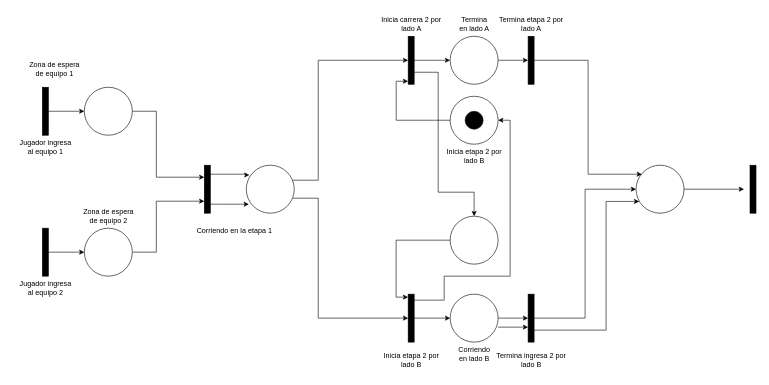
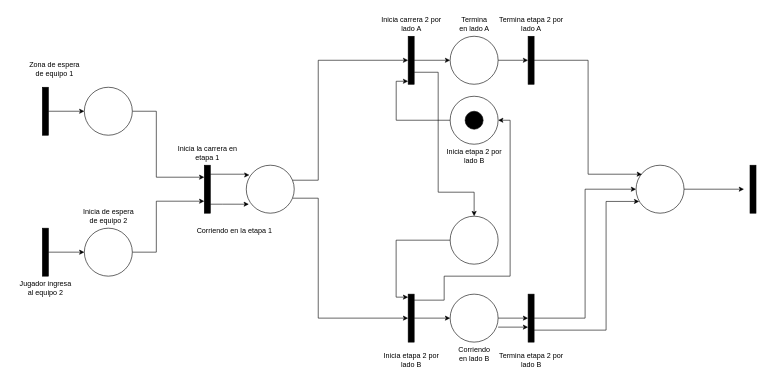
  <mxCell id="0" />
  <mxCell id="1" parent="0" />
  <mxCell id="2" value="" style="edgeStyle=orthogonalEdgeStyle;rounded=0;orthogonalLoop=1;jettySize=auto;html=1;curved=0;" edge="1" parent="1" source="3" target="5"><mxGeometry relative="1" as="geometry" /></mxCell>
  <mxCell id="3" value="" style="html=1;points=[[0,0,0,0,5],[0,1,0,0,-5],[1,0,0,0,5],[1,1,0,0,-5]];perimeter=orthogonalPerimeter;outlineConnect=0;targetShapes=umlLifeline;portConstraint=eastwest;newEdgeStyle={&quot;curved&quot;:0,&quot;rounded&quot;:0};fillColor=#000000;" vertex="1" parent="1"><mxGeometry x="70" y="145" width="10" height="80" as="geometry" /></mxCell>
  <mxCell id="4" style="edgeStyle=orthogonalEdgeStyle;rounded=0;orthogonalLoop=1;jettySize=auto;html=1;" edge="1" parent="1" source="5" target="12"><mxGeometry relative="1" as="geometry"><Array as="points"><mxPoint x="260" y="185" /><mxPoint x="260" y="295" /></Array></mxGeometry></mxCell>
  <mxCell id="5" value="" style="ellipse;whiteSpace=wrap;html=1;aspect=fixed;" vertex="1" parent="1"><mxGeometry x="140" y="145" width="80" height="80" as="geometry" /></mxCell>
  <mxCell id="6" value="" style="edgeStyle=orthogonalEdgeStyle;rounded=0;orthogonalLoop=1;jettySize=auto;html=1;curved=0;" edge="1" parent="1" source="7" target="9"><mxGeometry relative="1" as="geometry" /></mxCell>
  <mxCell id="7" value="" style="html=1;points=[[0,0,0,0,5],[0,1,0,0,-5],[1,0,0,0,5],[1,1,0,0,-5]];perimeter=orthogonalPerimeter;outlineConnect=0;targetShapes=umlLifeline;portConstraint=eastwest;newEdgeStyle={&quot;curved&quot;:0,&quot;rounded&quot;:0};fillColor=#000000;" vertex="1" parent="1"><mxGeometry x="70" y="380" width="10" height="80" as="geometry" /></mxCell>
  <mxCell id="8" style="edgeStyle=orthogonalEdgeStyle;rounded=0;orthogonalLoop=1;jettySize=auto;html=1;" edge="1" parent="1" source="9" target="12"><mxGeometry relative="1" as="geometry"><Array as="points"><mxPoint x="260" y="420" /><mxPoint x="260" y="335" /></Array></mxGeometry></mxCell>
  <mxCell id="9" value="" style="ellipse;whiteSpace=wrap;html=1;aspect=fixed;" vertex="1" parent="1"><mxGeometry x="140" y="380" width="80" height="80" as="geometry" /></mxCell>
  <mxCell id="10" style="edgeStyle=orthogonalEdgeStyle;rounded=0;orthogonalLoop=1;jettySize=auto;html=1;curved=0;entryX=0.065;entryY=0.204;entryDx=0;entryDy=0;entryPerimeter=0;" edge="1" parent="1" source="12" target="34"><mxGeometry relative="1" as="geometry"><Array as="points"><mxPoint x="410" y="290" /><mxPoint x="410" y="291" /></Array></mxGeometry></mxCell>
  <mxCell id="11" style="edgeStyle=orthogonalEdgeStyle;rounded=0;orthogonalLoop=1;jettySize=auto;html=1;curved=0;entryX=0.054;entryY=0.813;entryDx=0;entryDy=0;entryPerimeter=0;" edge="1" parent="1" source="12" target="34"><mxGeometry relative="1" as="geometry"><Array as="points"><mxPoint x="370" y="340" /><mxPoint x="370" y="340" /></Array></mxGeometry></mxCell>
  <mxCell id="12" value="" style="html=1;points=[[0,0,0,0,5],[0,1,0,0,-5],[1,0,0,0,5],[1,1,0,0,-5]];perimeter=orthogonalPerimeter;outlineConnect=0;targetShapes=umlLifeline;portConstraint=eastwest;newEdgeStyle={&quot;curved&quot;:0,&quot;rounded&quot;:0};fillColor=#000000;" vertex="1" parent="1"><mxGeometry x="340" y="275" width="10" height="80" as="geometry" /></mxCell>
  <mxCell id="13" value="" style="edgeStyle=orthogonalEdgeStyle;rounded=0;orthogonalLoop=1;jettySize=auto;html=1;curved=0;" edge="1" parent="1" source="15" target="17"><mxGeometry relative="1" as="geometry" /></mxCell>
  <mxCell id="14" style="edgeStyle=orthogonalEdgeStyle;rounded=0;orthogonalLoop=1;jettySize=auto;html=1;curved=0;entryX=0.5;entryY=0;entryDx=0;entryDy=0;" edge="1" parent="1" source="15" target="29"><mxGeometry relative="1" as="geometry"><Array as="points"><mxPoint x="730" y="120" /><mxPoint x="730" y="320" /><mxPoint x="790" y="320" /></Array></mxGeometry></mxCell>
  <mxCell id="15" value="" style="html=1;points=[[0,0,0,0,5],[0,1,0,0,-5],[1,0,0,0,5],[1,1,0,0,-5]];perimeter=orthogonalPerimeter;outlineConnect=0;targetShapes=umlLifeline;portConstraint=eastwest;newEdgeStyle={&quot;curved&quot;:0,&quot;rounded&quot;:0};fillColor=#000000;" vertex="1" parent="1"><mxGeometry x="679.96" y="60" width="10" height="80" as="geometry" /></mxCell>
  <mxCell id="16" value="" style="edgeStyle=orthogonalEdgeStyle;rounded=0;orthogonalLoop=1;jettySize=auto;html=1;" edge="1" parent="1" source="17" target="18"><mxGeometry relative="1" as="geometry" /></mxCell>
  <mxCell id="17" value="" style="ellipse;whiteSpace=wrap;html=1;aspect=fixed;" vertex="1" parent="1"><mxGeometry x="749.96" y="60" width="80" height="80" as="geometry" /></mxCell>
  <mxCell id="18" value="" style="html=1;points=[[0,0,0,0,5],[0,1,0,0,-5],[1,0,0,0,5],[1,1,0,0,-5]];perimeter=orthogonalPerimeter;outlineConnect=0;targetShapes=umlLifeline;portConstraint=eastwest;newEdgeStyle={&quot;curved&quot;:0,&quot;rounded&quot;:0};fillColor=#000000;" vertex="1" parent="1"><mxGeometry x="879.96" y="60" width="10" height="80" as="geometry" /></mxCell>
  <mxCell id="19" value="" style="ellipse;whiteSpace=wrap;html=1;aspect=fixed;" vertex="1" parent="1"><mxGeometry x="749.96" y="160" width="80" height="80" as="geometry" /></mxCell>
  <mxCell id="20" value="" style="ellipse;whiteSpace=wrap;html=1;aspect=fixed;fillColor=#000000;" vertex="1" parent="1"><mxGeometry x="774.96" y="185" width="30" height="30" as="geometry" /></mxCell>
  <mxCell id="21" style="edgeStyle=orthogonalEdgeStyle;rounded=0;orthogonalLoop=1;jettySize=auto;html=1;entryX=0;entryY=1;entryDx=0;entryDy=-5;entryPerimeter=0;" edge="1" parent="1" source="19" target="15"><mxGeometry relative="1" as="geometry"><Array as="points"><mxPoint x="659.96" y="200" /><mxPoint x="659.96" y="135" /></Array></mxGeometry></mxCell>
  <mxCell id="22" value="" style="edgeStyle=orthogonalEdgeStyle;rounded=0;orthogonalLoop=1;jettySize=auto;html=1;curved=0;" edge="1" parent="1" source="24" target="26"><mxGeometry relative="1" as="geometry" /></mxCell>
  <mxCell id="23" style="edgeStyle=orthogonalEdgeStyle;rounded=0;orthogonalLoop=1;jettySize=auto;html=1;curved=0;entryX=1;entryY=0.5;entryDx=0;entryDy=0;" edge="1" parent="1" source="24" target="19"><mxGeometry relative="1" as="geometry"><Array as="points"><mxPoint x="740" y="500" /><mxPoint x="740" y="460" /><mxPoint x="850" y="460" /><mxPoint x="850" y="200" /></Array></mxGeometry></mxCell>
  <mxCell id="24" value="" style="html=1;points=[[0,0,0,0,5],[0,1,0,0,-5],[1,0,0,0,5],[1,1,0,0,-5]];perimeter=orthogonalPerimeter;outlineConnect=0;targetShapes=umlLifeline;portConstraint=eastwest;newEdgeStyle={&quot;curved&quot;:0,&quot;rounded&quot;:0};fillColor=#000000;" vertex="1" parent="1"><mxGeometry x="679.96" y="490" width="10" height="80" as="geometry" /></mxCell>
  <mxCell id="25" value="" style="edgeStyle=orthogonalEdgeStyle;rounded=0;orthogonalLoop=1;jettySize=auto;html=1;" edge="1" parent="1" source="26" target="28"><mxGeometry relative="1" as="geometry" /></mxCell>
  <mxCell id="26" value="" style="ellipse;whiteSpace=wrap;html=1;aspect=fixed;" vertex="1" parent="1"><mxGeometry x="749.96" y="490" width="80" height="80" as="geometry" /></mxCell>
  <mxCell id="27" style="edgeStyle=orthogonalEdgeStyle;rounded=0;orthogonalLoop=1;jettySize=auto;html=1;curved=0;entryX=0;entryY=0.5;entryDx=0;entryDy=0;" edge="1" parent="1" source="28" target="36"><mxGeometry relative="1" as="geometry" /></mxCell>
  <mxCell id="28" value="" style="html=1;points=[[0,0,0,0,5],[0,1,0,0,-5],[1,0,0,0,5],[1,1,0,0,-5]];perimeter=orthogonalPerimeter;outlineConnect=0;targetShapes=umlLifeline;portConstraint=eastwest;newEdgeStyle={&quot;curved&quot;:0,&quot;rounded&quot;:0};fillColor=#000000;" vertex="1" parent="1"><mxGeometry x="879.96" y="490" width="10" height="80" as="geometry" /></mxCell>
  <mxCell id="29" value="" style="ellipse;whiteSpace=wrap;html=1;aspect=fixed;" vertex="1" parent="1"><mxGeometry x="749.96" y="360" width="80" height="80" as="geometry" /></mxCell>
  <mxCell id="30" style="edgeStyle=orthogonalEdgeStyle;rounded=0;orthogonalLoop=1;jettySize=auto;html=1;entryX=0;entryY=0;entryDx=0;entryDy=5;entryPerimeter=0;" edge="1" parent="1" source="29" target="24"><mxGeometry relative="1" as="geometry"><Array as="points"><mxPoint x="659.91" y="400" /><mxPoint x="659.91" y="495" /></Array></mxGeometry></mxCell>
  <mxCell id="31" value="" style="edgeStyle=orthogonalEdgeStyle;rounded=0;orthogonalLoop=1;jettySize=auto;html=1;" edge="1" parent="1"><mxGeometry relative="1" as="geometry"><mxPoint x="829.96" y="545" as="sourcePoint" /><mxPoint x="879.96" y="545" as="targetPoint" /></mxGeometry></mxCell>
  <mxCell id="32" style="edgeStyle=orthogonalEdgeStyle;rounded=0;orthogonalLoop=1;jettySize=auto;html=1;" edge="1" parent="1" source="34" target="15"><mxGeometry relative="1" as="geometry"><Array as="points"><mxPoint x="530" y="300" /><mxPoint x="530" y="100" /></Array></mxGeometry></mxCell>
  <mxCell id="33" style="edgeStyle=orthogonalEdgeStyle;rounded=0;orthogonalLoop=1;jettySize=auto;html=1;" edge="1" parent="1" source="34" target="24"><mxGeometry relative="1" as="geometry"><Array as="points"><mxPoint x="530" y="330" /><mxPoint x="530" y="530" /></Array></mxGeometry></mxCell>
  <mxCell id="34" value="" style="ellipse;whiteSpace=wrap;html=1;aspect=fixed;" vertex="1" parent="1"><mxGeometry x="410" y="275" width="80" height="80" as="geometry" /></mxCell>
  <mxCell id="35" style="edgeStyle=orthogonalEdgeStyle;rounded=0;orthogonalLoop=1;jettySize=auto;html=1;entryX=0;entryY=0.5;entryDx=0;entryDy=0;" edge="1" parent="1" source="36"><mxGeometry relative="1" as="geometry"><mxPoint x="1240" y="315" as="targetPoint" /></mxGeometry></mxCell>
  <mxCell id="36" value="" style="ellipse;whiteSpace=wrap;html=1;aspect=fixed;" vertex="1" parent="1"><mxGeometry x="1060" y="275" width="80" height="80" as="geometry" /></mxCell>
  <mxCell id="37" style="edgeStyle=orthogonalEdgeStyle;rounded=0;orthogonalLoop=1;jettySize=auto;html=1;curved=0;entryX=0.065;entryY=0.755;entryDx=0;entryDy=0;entryPerimeter=0;" edge="1" parent="1" source="28" target="36"><mxGeometry relative="1" as="geometry"><Array as="points"><mxPoint x="1010" y="550" /><mxPoint x="1010" y="335" /></Array></mxGeometry></mxCell>
  <mxCell id="38" style="edgeStyle=orthogonalEdgeStyle;rounded=0;orthogonalLoop=1;jettySize=auto;html=1;curved=0;entryX=0.122;entryY=0.192;entryDx=0;entryDy=0;entryPerimeter=0;" edge="1" parent="1" source="18" target="36"><mxGeometry relative="1" as="geometry"><Array as="points"><mxPoint x="980" y="100" /><mxPoint x="980" y="290" /><mxPoint x="1063" y="290" /></Array></mxGeometry></mxCell>
  <mxCell id="39" value="" style="html=1;points=[[0,0,0,0,5],[0,1,0,0,-5],[1,0,0,0,5],[1,1,0,0,-5]];perimeter=orthogonalPerimeter;outlineConnect=0;targetShapes=umlLifeline;portConstraint=eastwest;newEdgeStyle={&quot;curved&quot;:0,&quot;rounded&quot;:0};fillColor=#000000;" vertex="1" parent="1"><mxGeometry x="1250" y="275" width="10" height="80" as="geometry" /></mxCell>
  <mxCell id="40" value="&lt;div&gt;Jugador ingresa&lt;/div&gt;&lt;div&gt;al equipo 2&lt;br&gt;&lt;/div&gt;" style="text;html=1;align=center;verticalAlign=middle;resizable=0;points=[];autosize=1;strokeColor=none;fillColor=none;" vertex="1" parent="1"><mxGeometry x="20" y="460" width="110" height="40" as="geometry" /></mxCell>
- <mxCell id="41" value="&lt;div&gt;Jugador ingresa&lt;/div&gt;&lt;div&gt;al equipo 1&lt;br&gt;&lt;/div&gt;" style="text;html=1;align=center;verticalAlign=middle;resizable=0;points=[];autosize=1;strokeColor=none;fillColor=none;" vertex="1" parent="1"><mxGeometry x="20" y="225" width="110" height="40" as="geometry" /></mxCell>
  <mxCell id="42" value="&lt;div&gt;Zona de espera&lt;/div&gt;&lt;div&gt;de equipo 1&lt;br&gt;&lt;/div&gt;" style="text;html=1;align=center;verticalAlign=middle;resizable=0;points=[];autosize=1;strokeColor=none;fillColor=none;" vertex="1" parent="1"><mxGeometry x="35" y="95" width="110" height="40" as="geometry" /></mxCell>
- <mxCell id="43" value="&lt;div&gt;Zona de espera&lt;/div&gt;&lt;div&gt;de equipo 2&lt;br&gt;&lt;/div&gt;" style="text;html=1;align=center;verticalAlign=middle;resizable=0;points=[];autosize=1;strokeColor=none;fillColor=none;" vertex="1" parent="1"><mxGeometry x="125" y="340" width="110" height="40" as="geometry" /></mxCell>
+ <mxCell id="43" value="&lt;div&gt;Inicia de espera&lt;/div&gt;&lt;div&gt;de equipo 2&lt;br&gt;&lt;/div&gt;" style="text;html=1;align=center;verticalAlign=middle;resizable=0;points=[];autosize=1;strokeColor=none;fillColor=none;" vertex="1" parent="1"><mxGeometry x="125" y="340" width="110" height="40" as="geometry" /></mxCell>
+ <mxCell id="44" value="&lt;div&gt;Inicia la carrera en&lt;/div&gt;&lt;div&gt;etapa 1&lt;br&gt;&lt;/div&gt;" style="text;html=1;align=center;verticalAlign=middle;resizable=0;points=[];autosize=1;strokeColor=none;fillColor=none;" vertex="1" parent="1"><mxGeometry x="285" y="235" width="120" height="40" as="geometry" /></mxCell>
  <mxCell id="45" value="Corriendo en la etapa 1" style="text;html=1;align=center;verticalAlign=middle;resizable=0;points=[];autosize=1;strokeColor=none;fillColor=none;" vertex="1" parent="1"><mxGeometry x="315" y="370" width="150" height="30" as="geometry" /></mxCell>
  <mxCell id="46" value="&lt;div&gt;Inicia carrera 2 por&lt;/div&gt;&lt;div&gt;lado A&lt;br&gt;&lt;/div&gt;" style="text;html=1;align=center;verticalAlign=middle;resizable=0;points=[];autosize=1;strokeColor=none;fillColor=none;" vertex="1" parent="1"><mxGeometry x="624.96" y="20" width="120" height="40" as="geometry" /></mxCell>
  <mxCell id="47" value="&lt;div&gt;Termina&lt;/div&gt;&lt;div&gt;en lado A&lt;br&gt;&lt;/div&gt;" style="text;html=1;align=center;verticalAlign=middle;resizable=0;points=[];autosize=1;strokeColor=none;fillColor=none;" vertex="1" parent="1"><mxGeometry x="749.96" y="20" width="80" height="40" as="geometry" /></mxCell>
  <mxCell id="48" value="&lt;div&gt;Termina etapa 2 por&lt;/div&gt;&lt;div&gt;lado A&lt;br&gt;&lt;/div&gt;" style="text;html=1;align=center;verticalAlign=middle;resizable=0;points=[];autosize=1;strokeColor=none;fillColor=none;" vertex="1" parent="1"><mxGeometry x="819.96" y="20" width="130" height="40" as="geometry" /></mxCell>
  <mxCell id="49" value="&lt;div&gt;Inicia etapa 2 por&lt;/div&gt;&lt;div&gt;lado B&lt;br&gt;&lt;/div&gt;" style="text;html=1;align=center;verticalAlign=middle;resizable=0;points=[];autosize=1;strokeColor=none;fillColor=none;" vertex="1" parent="1"><mxGeometry x="624.96" y="580" width="120" height="40" as="geometry" /></mxCell>
  <mxCell id="50" value="&lt;div&gt;Corriendo&lt;/div&gt;&lt;div&gt;en lado B&lt;br&gt;&lt;/div&gt;" style="text;html=1;align=center;verticalAlign=middle;resizable=0;points=[];autosize=1;strokeColor=none;fillColor=none;" vertex="1" parent="1"><mxGeometry x="749.96" y="570" width="80" height="40" as="geometry" /></mxCell>
- <mxCell id="51" value="&lt;div&gt;Termina ingresa 2 por&lt;/div&gt;&lt;div&gt;lado B&lt;br&gt;&lt;/div&gt;" style="text;html=1;align=center;verticalAlign=middle;resizable=0;points=[];autosize=1;strokeColor=none;fillColor=none;" vertex="1" parent="1"><mxGeometry x="819.96" y="580" width="130" height="40" as="geometry" /></mxCell>
+ <mxCell id="51" value="&lt;div&gt;Termina etapa 2 por&lt;/div&gt;&lt;div&gt;lado B&lt;br&gt;&lt;/div&gt;" style="text;html=1;align=center;verticalAlign=middle;resizable=0;points=[];autosize=1;strokeColor=none;fillColor=none;" vertex="1" parent="1"><mxGeometry x="819.96" y="580" width="130" height="40" as="geometry" /></mxCell>
  <mxCell id="52" value="&lt;div&gt;Inicia etapa 2 por&lt;/div&gt;&lt;div&gt;lado B&lt;br&gt;&lt;/div&gt;" style="text;html=1;align=center;verticalAlign=middle;resizable=0;points=[];autosize=1;strokeColor=none;fillColor=none;" vertex="1" parent="1"><mxGeometry x="729.96" y="240" width="120" height="40" as="geometry" /></mxCell>
